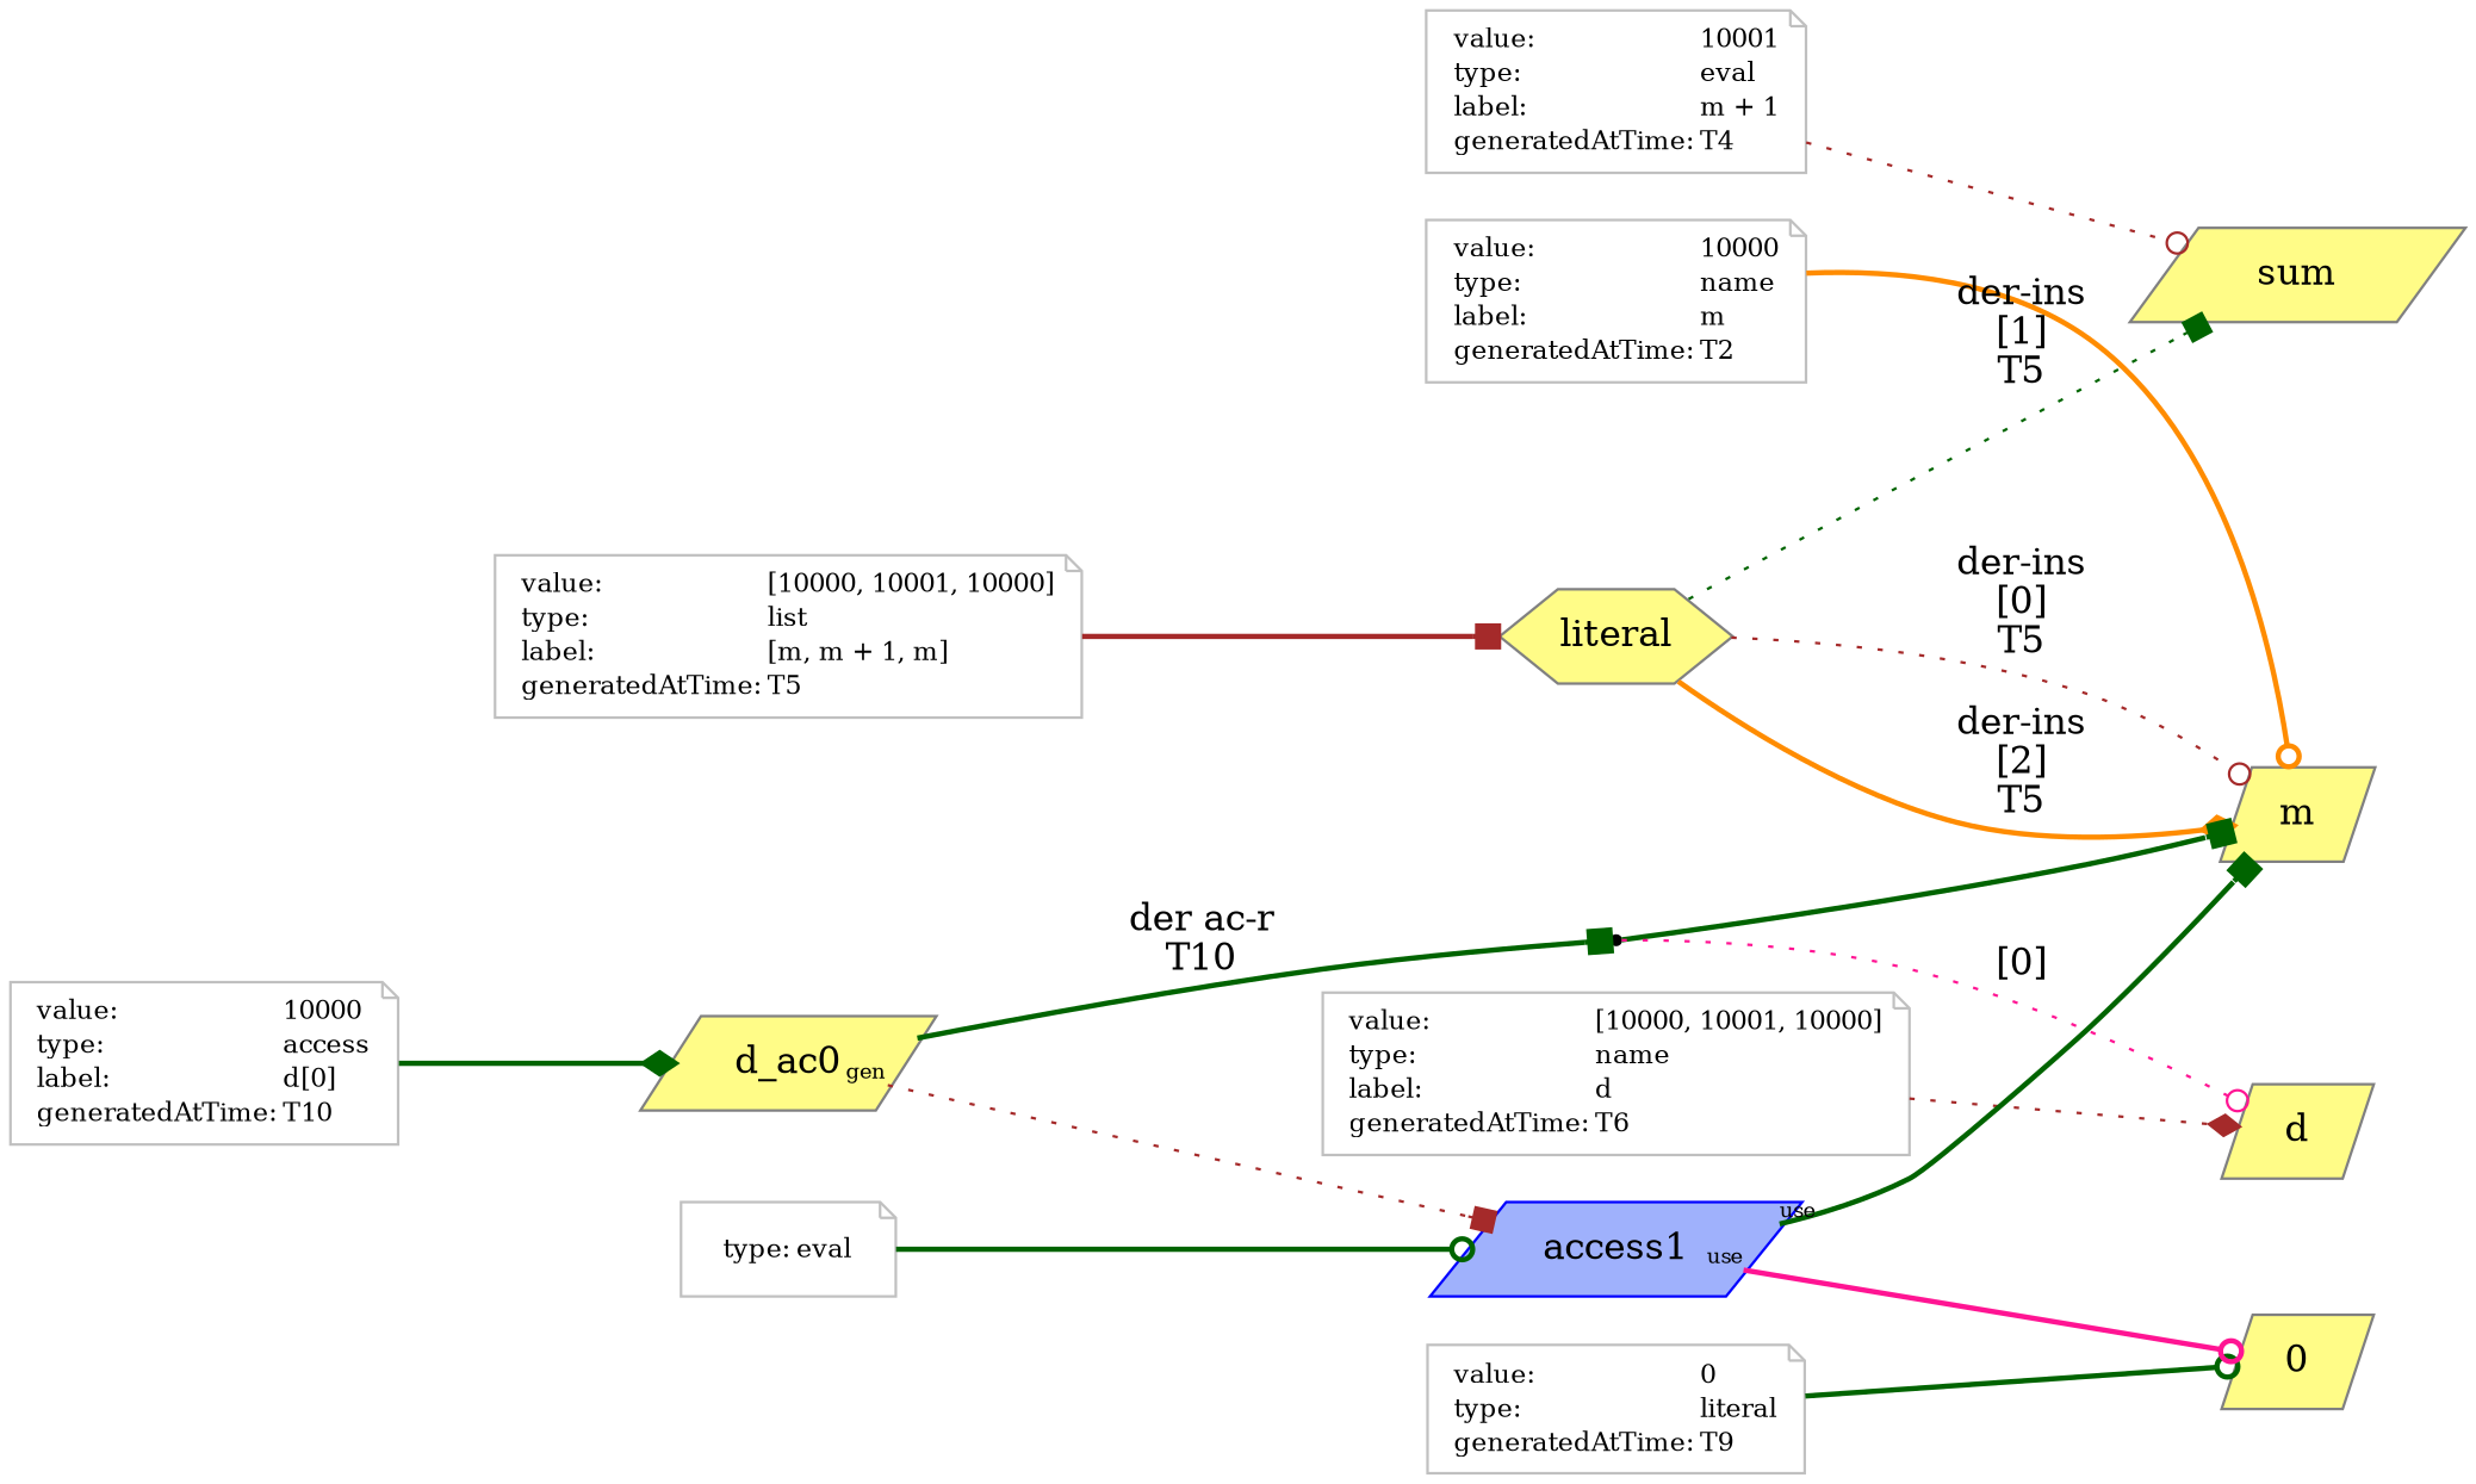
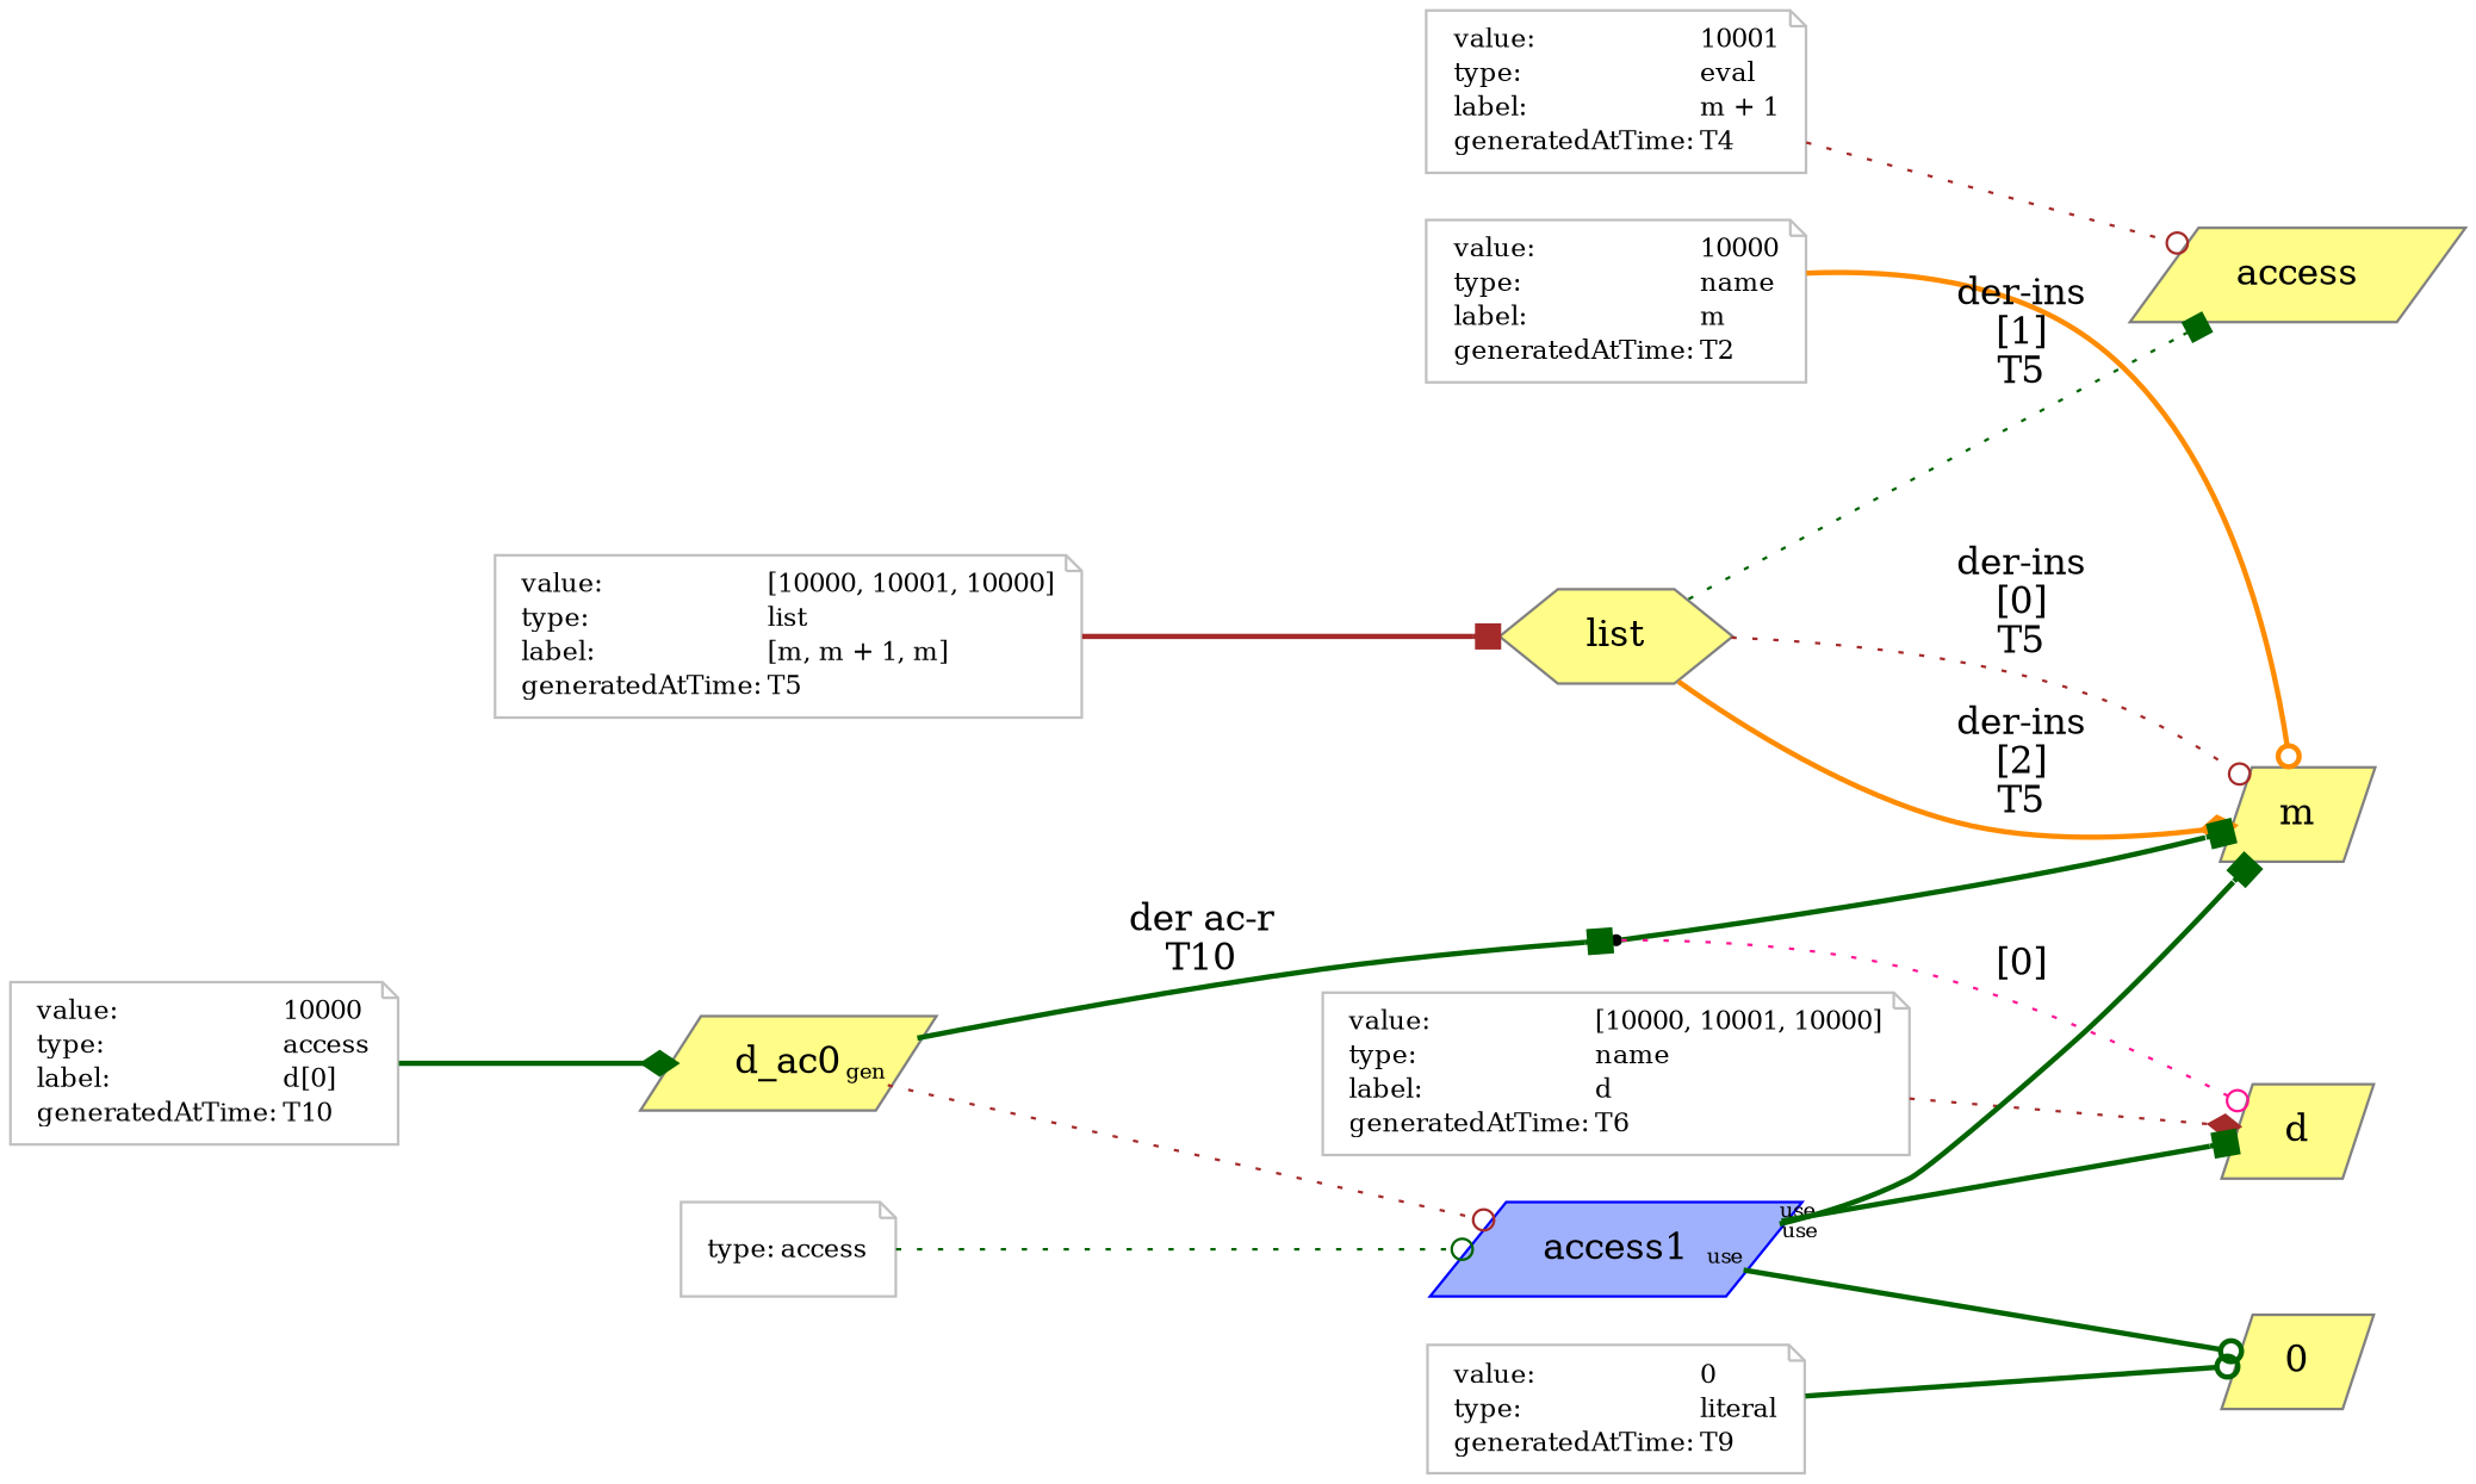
  digraph {
    rankdir=LR
    node [color=gray shape=note]
    edge [arrowhead=odot color=darkgreen style=bold labelangle=60.0 labeldistance=1.5 labelfontsize=8 rotation=20]
    n1 [color="#808080" fillcolor="#FFFC87" label=m shape=parallelogram style=filled]
    n2 [fontcolor=black fontsize=10 label=<<TABLE cellpadding="0" border="0"> 	<TR> 	    <TD align="left">value:</TD> 	    <TD align="left">10000</TD> 	</TR> 	<TR> 	    <TD align="left">type:</TD> 	    <TD align="left">name</TD> 	</TR> 	<TR> 	    <TD align="left">label:</TD> 	    <TD align="left">m</TD> 	</TR> 	<TR> 	    <TD align="left">generatedAtTime:</TD> 	    <TD align="left">T2</TD> 	</TR> </TABLE>>]
-   n3 [color="#808080" fillcolor="#FFFC87" label=sum shape=parallelogram style=filled]
+   n3 [color="#808080" fillcolor="#FFFC87" label=access shape=parallelogram style=filled]
    n4 [fontcolor=black fontsize=10 label=<<TABLE cellpadding="0" border="0"> 	<TR> 	    <TD align="left">value:</TD> 	    <TD align="left">10001</TD> 	</TR> 	<TR> 	    <TD align="left">type:</TD> 	    <TD align="left">eval</TD> 	</TR> 	<TR> 	    <TD align="left">label:</TD> 	    <TD align="left">m + 1</TD> 	</TR> 	<TR> 	    <TD align="left">generatedAtTime:</TD> 	    <TD align="left">T4</TD> 	</TR> </TABLE>>]
-   n5 [color="#808080" fillcolor="#FFFC87" label=literal shape=hexagon style=filled]
+   n5 [color="#808080" fillcolor="#FFFC87" label=list shape=hexagon style=filled]
    n6 [fontcolor=black fontsize=10 label=<<TABLE cellpadding="0" border="0"> 	<TR> 	    <TD align="left">value:</TD> 	    <TD align="left">[10000, 10001, 10000]</TD> 	</TR> 	<TR> 	    <TD align="left">type:</TD> 	    <TD align="left">list</TD> 	</TR> 	<TR> 	    <TD align="left">label:</TD> 	    <TD align="left">[m, m + 1, m]</TD> 	</TR> 	<TR> 	    <TD align="left">generatedAtTime:</TD> 	    <TD align="left">T5</TD> 	</TR> </TABLE>>]
    n7 [color="#808080" fillcolor="#FFFC87" label=d shape=parallelogram style=filled]
    n8 [fontcolor=black fontsize=10 label=<<TABLE cellpadding="0" border="0"> 	<TR> 	    <TD align="left">value:</TD> 	    <TD align="left">[10000, 10001, 10000]</TD> 	</TR> 	<TR> 	    <TD align="left">type:</TD> 	    <TD align="left">name</TD> 	</TR> 	<TR> 	    <TD align="left">label:</TD> 	    <TD align="left">d</TD> 	</TR> 	<TR> 	    <TD align="left">generatedAtTime:</TD> 	    <TD align="left">T6</TD> 	</TR> </TABLE>>]
    n9 [color="#808080" fillcolor="#FFFC87" label=0 shape=parallelogram style=filled]
    n10 [fontcolor=black fontsize=10 label=<<TABLE cellpadding="0" border="0"> 	<TR> 	    <TD align="left">value:</TD> 	    <TD align="left">0</TD> 	</TR> 	<TR> 	    <TD align="left">type:</TD> 	    <TD align="left">literal</TD> 	</TR> 	<TR> 	    <TD align="left">generatedAtTime:</TD> 	    <TD align="left">T9</TD> 	</TR> </TABLE>>]
    n11 [color="#808080" fillcolor="#FFFC87" label=d_ac0 shape=parallelogram style=filled]
    n12 [color="#0000FF" fillcolor="#9FB1FC" label=access1 shape=parallelogram sides=4 style=filled]
    bn0 [shape=point color=""]
    n14 [fontcolor=black fontsize=10 label=<<TABLE cellpadding="0" border="0"> 	<TR> 	    <TD align="left">value:</TD> 	    <TD align="left">10000</TD> 	</TR> 	<TR> 	    <TD align="left">type:</TD> 	    <TD align="left">access</TD> 	</TR> 	<TR> 	    <TD align="left">label:</TD> 	    <TD align="left">d[0]</TD> 	</TR> 	<TR> 	    <TD align="left">generatedAtTime:</TD> 	    <TD align="left">T10</TD> 	</TR> </TABLE>>]
-   n15 [fontcolor=black fontsize=10 label=<<TABLE cellpadding="0" border="0"> 	<TR> 	    <TD align="left">type:</TD> 	    <TD align="left">eval</TD> 	</TR> </TABLE>>]
+   n15 [fontcolor=black fontsize=10 label=<<TABLE cellpadding="0" border="0"> 	<TR> 	    <TD align="left">type:</TD> 	    <TD align="left">access</TD> 	</TR> </TABLE>>]
    n2 -> n1 [color=darkorange labelangle="" labeldistance="" labelfontsize="" rotation=""]
    n4 -> n3 [color=brown style=dotted labelangle="" labeldistance="" labelfontsize="" rotation=""]
    n5 -> n1 [color=brown label="der-ins\n[0]\nT5" style=dotted]
    n5 -> n1 [arrowhead=diamond color=darkorange label="der-ins\n[2]\nT5"]
    n5 -> n3 [arrowhead=box label="der-ins\n[1]\nT5" style=dotted]
    n6 -> n5 [arrowhead=box color=brown labelangle="" labeldistance="" labelfontsize="" rotation=""]
    n8 -> n7 [arrowhead=diamond color=brown style=dotted labelangle="" labeldistance="" labelfontsize="" rotation=""]
    n10 -> n9 [labelangle="" labeldistance="" labelfontsize="" rotation=""]
-   n11 -> n12 [arrowhead=box color=brown style=dotted taillabel=gen]
+   n11 -> n12 [color=brown style=dotted taillabel=gen]
    n11 -> bn0 [arrowhead=box label="der ac-r\nT10"]
    n12 -> n1 [arrowhead=box taillabel=use]
-   n12 -> n9 [color=deeppink taillabel=use]
+   n12 -> n7 [arrowhead=box taillabel=use]
+   n12 -> n9 [taillabel=use]
    bn0 -> n1 [arrowhead=box labelangle="" labeldistance="" labelfontsize="" rotation=""]
    bn0 -> n7 [color=deeppink label="[0]" style=dotted]
    n14 -> n11 [arrowhead=diamond labelangle="" labeldistance="" labelfontsize="" rotation=""]
-   n15 -> n12 [labelangle="" labeldistance="" labelfontsize="" rotation=""]
+   n15 -> n12 [style=dotted labelangle="" labeldistance="" labelfontsize="" rotation=""]
  }
